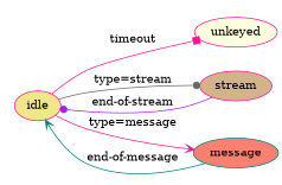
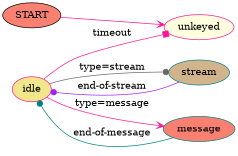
  digraph {
    rankdir=LR
    node [color=deeppink fillcolor=salmon style=filled]
    edge [arrowhead=dot color=deeppink]
+   START [color=black]
    unkeyed [fillcolor=lightyellow]
    idle [fillcolor=khaki]
-   stream [fillcolor=tan]
+   stream [color=teal fillcolor=tan]
    message [color=teal]
+   START -> unkeyed [arrowhead=vee]
    idle -> unkeyed [arrowhead=box label=timeout]
    idle -> stream [color=gray40 label="type=stream"]
    idle -> message [arrowhead=vee label="type=message"]
    stream -> idle [color=purple label="end-of-stream"]
-   message -> idle [arrowhead=vee color=teal label="end-of-message"]
+   message -> idle [color=teal label="end-of-message"]
  }
